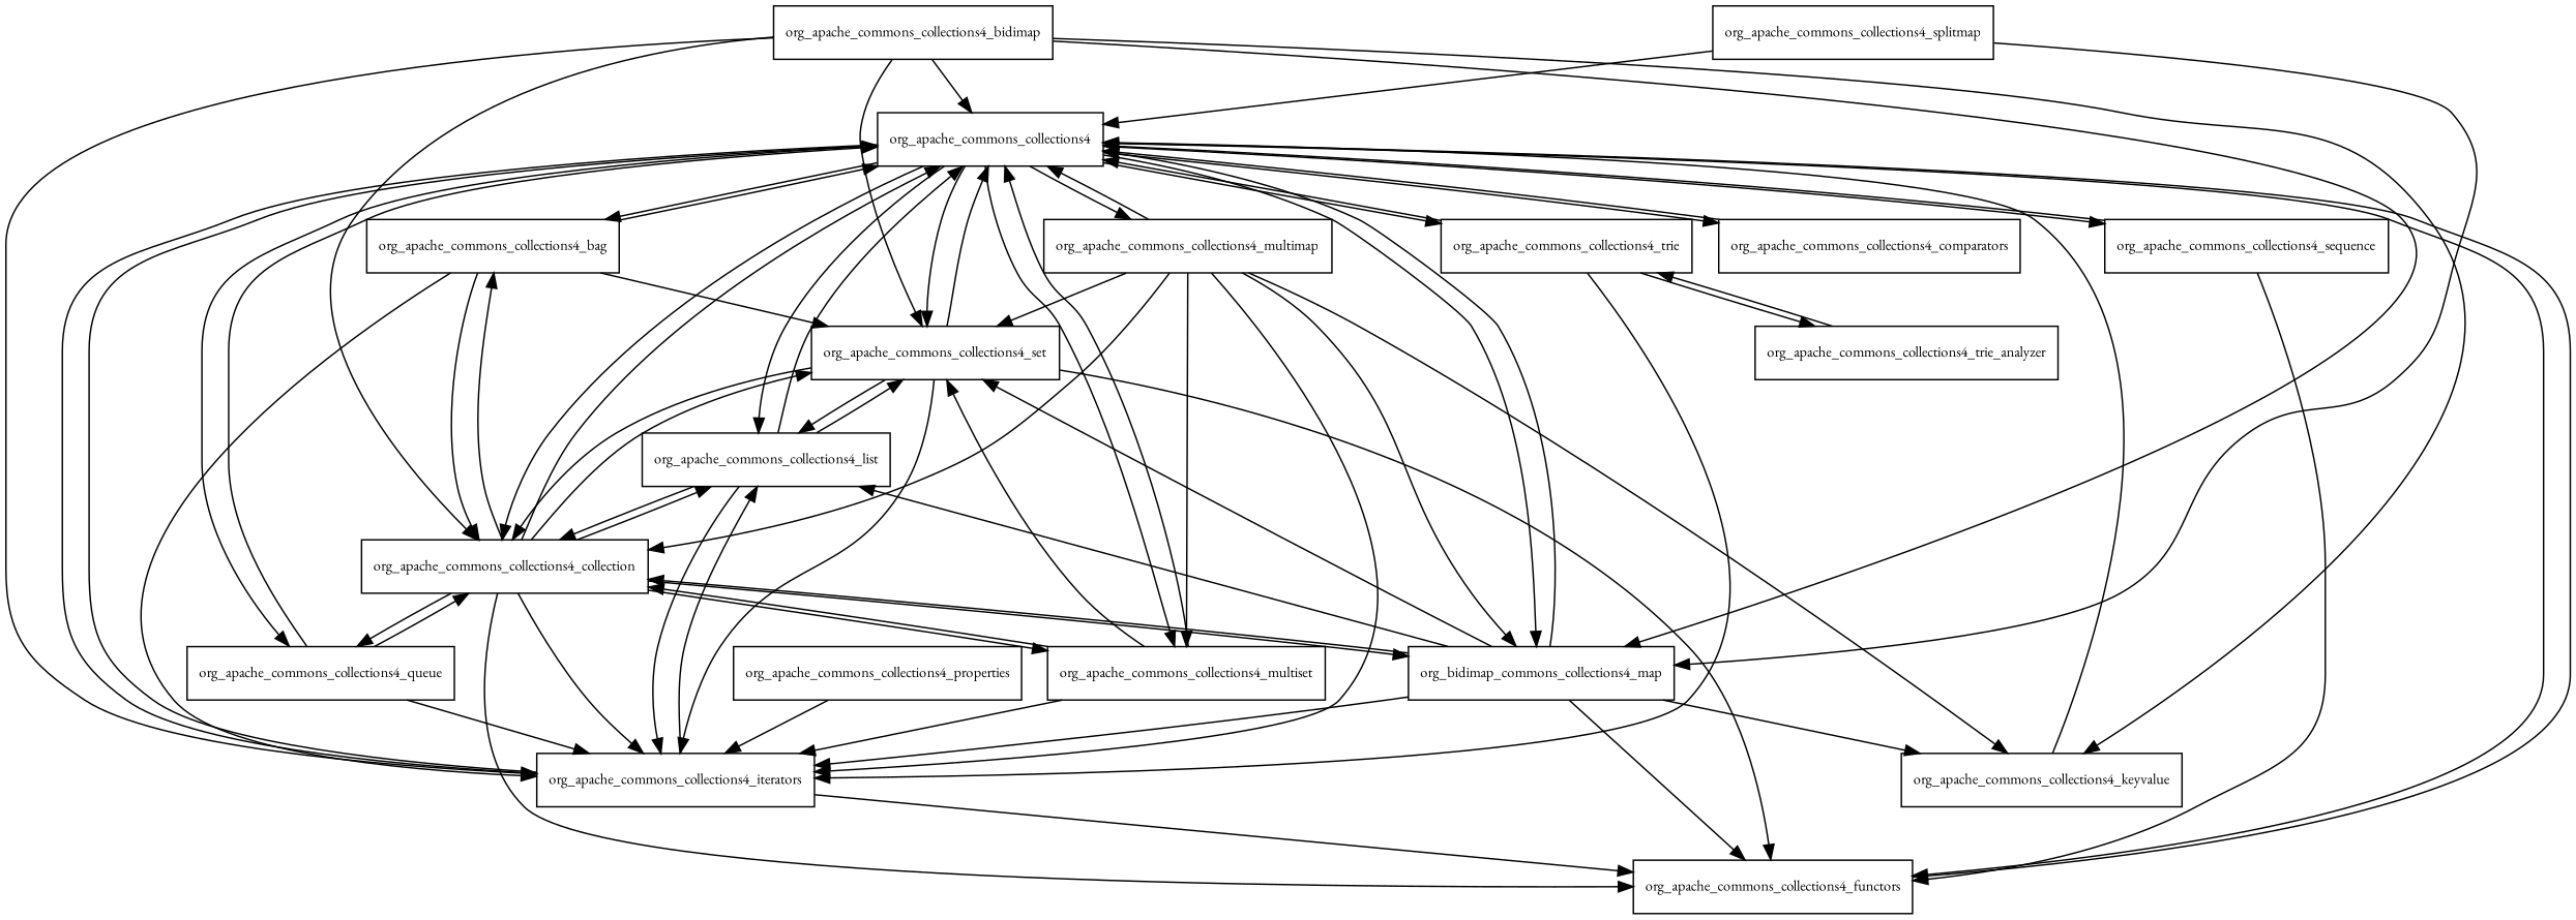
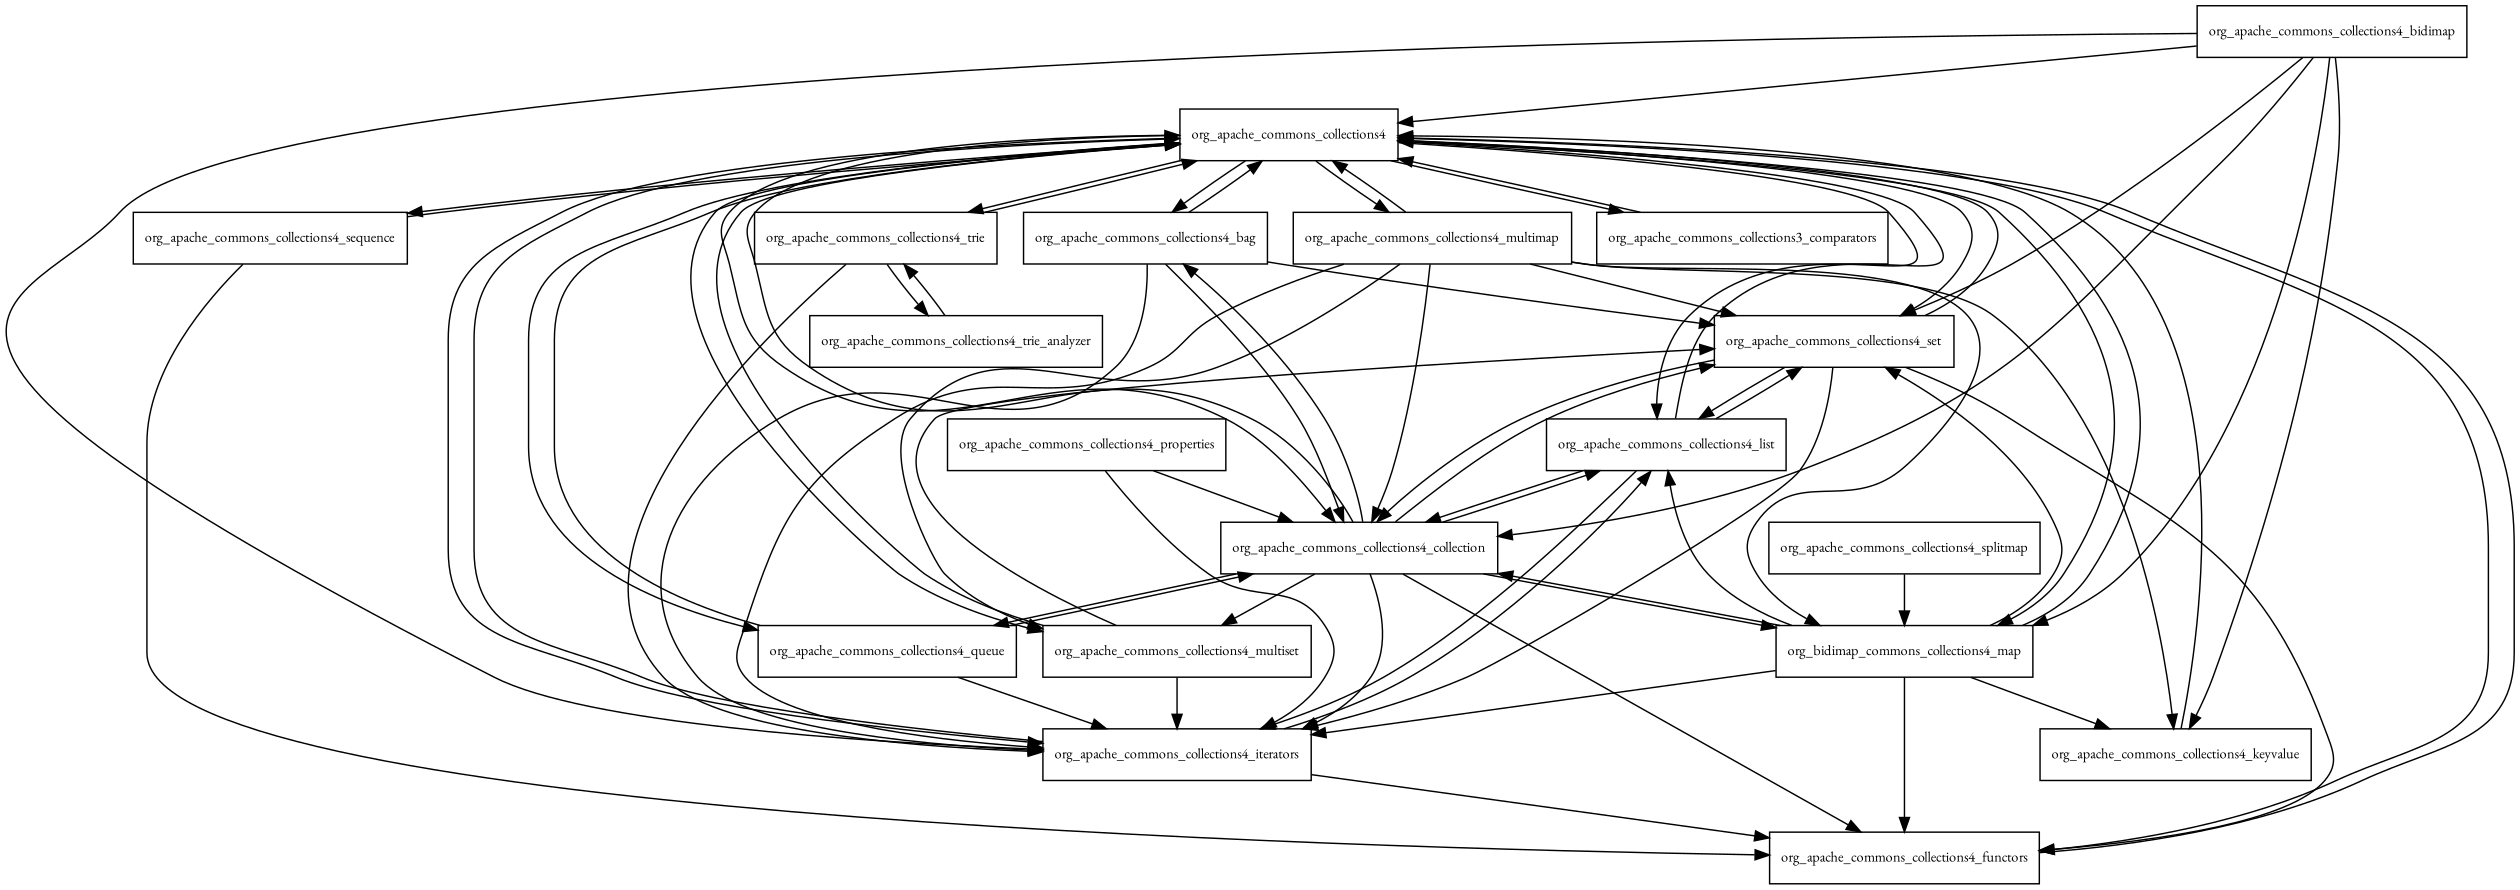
  digraph {
    fontname="EB Garamond"
    node [fontname="EB Garamond" fontsize=10.0 shape=box]
    edge [fontname="EB Garamond"]
    org_apache_commons_collections4
    org_apache_commons_collections4_bag
    org_apache_commons_collections4_collection
-   org_apache_commons_collections4_comparators
+   org_apache_commons_collections4_comparators [label=org_apache_commons_collections3_comparators]
    org_apache_commons_collections4_functors
    org_apache_commons_collections4_iterators
    org_apache_commons_collections4_list
    n8 [label=org_bidimap_commons_collections4_map]
    org_apache_commons_collections4_multimap
    org_apache_commons_collections4_multiset
    org_apache_commons_collections4_queue
    org_apache_commons_collections4_sequence
    org_apache_commons_collections4_set
    org_apache_commons_collections4_trie
    org_apache_commons_collections4_keyvalue
    org_apache_commons_collections4_trie_analyzer
    org_apache_commons_collections4_bidimap
    org_apache_commons_collections4_properties
    org_apache_commons_collections4_splitmap
    org_apache_commons_collections4 -> org_apache_commons_collections4_bag
    org_apache_commons_collections4 -> org_apache_commons_collections4_collection
    org_apache_commons_collections4 -> org_apache_commons_collections4_comparators
    org_apache_commons_collections4 -> org_apache_commons_collections4_functors
    org_apache_commons_collections4 -> org_apache_commons_collections4_iterators
    org_apache_commons_collections4 -> org_apache_commons_collections4_list
    org_apache_commons_collections4 -> n8
    org_apache_commons_collections4 -> org_apache_commons_collections4_multimap
    org_apache_commons_collections4 -> org_apache_commons_collections4_multiset
    org_apache_commons_collections4 -> org_apache_commons_collections4_queue
    org_apache_commons_collections4 -> org_apache_commons_collections4_sequence
    org_apache_commons_collections4 -> org_apache_commons_collections4_set
    org_apache_commons_collections4 -> org_apache_commons_collections4_trie
    org_apache_commons_collections4_bag -> org_apache_commons_collections4
    org_apache_commons_collections4_bag -> org_apache_commons_collections4_collection
    org_apache_commons_collections4_bag -> org_apache_commons_collections4_iterators
    org_apache_commons_collections4_bag -> org_apache_commons_collections4_set
    org_apache_commons_collections4_collection -> org_apache_commons_collections4
    org_apache_commons_collections4_collection -> org_apache_commons_collections4_bag
    org_apache_commons_collections4_collection -> org_apache_commons_collections4_functors
    org_apache_commons_collections4_collection -> org_apache_commons_collections4_iterators
    org_apache_commons_collections4_collection -> org_apache_commons_collections4_list
    org_apache_commons_collections4_collection -> n8
    org_apache_commons_collections4_collection -> org_apache_commons_collections4_multiset
    org_apache_commons_collections4_collection -> org_apache_commons_collections4_queue
    org_apache_commons_collections4_collection -> org_apache_commons_collections4_set
    org_apache_commons_collections4_comparators -> org_apache_commons_collections4
    org_apache_commons_collections4_functors -> org_apache_commons_collections4
    org_apache_commons_collections4_iterators -> org_apache_commons_collections4
    org_apache_commons_collections4_iterators -> org_apache_commons_collections4_functors
    org_apache_commons_collections4_iterators -> org_apache_commons_collections4_list
    org_apache_commons_collections4_list -> org_apache_commons_collections4
    org_apache_commons_collections4_list -> org_apache_commons_collections4_collection
    org_apache_commons_collections4_list -> org_apache_commons_collections4_iterators
    org_apache_commons_collections4_list -> org_apache_commons_collections4_set
    n8 -> org_apache_commons_collections4
    n8 -> org_apache_commons_collections4_collection
    n8 -> org_apache_commons_collections4_functors
    n8 -> org_apache_commons_collections4_iterators
    n8 -> org_apache_commons_collections4_list
    n8 -> org_apache_commons_collections4_set
    n8 -> org_apache_commons_collections4_keyvalue
    org_apache_commons_collections4_multimap -> org_apache_commons_collections4
    org_apache_commons_collections4_multimap -> org_apache_commons_collections4_collection
    org_apache_commons_collections4_multimap -> org_apache_commons_collections4_iterators
    org_apache_commons_collections4_multimap -> n8
    org_apache_commons_collections4_multimap -> org_apache_commons_collections4_multiset
    org_apache_commons_collections4_multimap -> org_apache_commons_collections4_set
    org_apache_commons_collections4_multimap -> org_apache_commons_collections4_keyvalue
    org_apache_commons_collections4_multiset -> org_apache_commons_collections4
-   org_apache_commons_collections4_multiset -> org_apache_commons_collections4_collection
+   org_apache_commons_collections4_properties -> org_apache_commons_collections4_collection
    org_apache_commons_collections4_multiset -> org_apache_commons_collections4_iterators
    org_apache_commons_collections4_multiset -> org_apache_commons_collections4_set
    org_apache_commons_collections4_queue -> org_apache_commons_collections4
    org_apache_commons_collections4_queue -> org_apache_commons_collections4_collection
    org_apache_commons_collections4_queue -> org_apache_commons_collections4_iterators
    org_apache_commons_collections4_sequence -> org_apache_commons_collections4
    org_apache_commons_collections4_sequence -> org_apache_commons_collections4_functors
    org_apache_commons_collections4_set -> org_apache_commons_collections4
    org_apache_commons_collections4_set -> org_apache_commons_collections4_collection
    org_apache_commons_collections4_set -> org_apache_commons_collections4_functors
    org_apache_commons_collections4_set -> org_apache_commons_collections4_iterators
    org_apache_commons_collections4_set -> org_apache_commons_collections4_list
    org_apache_commons_collections4_trie -> org_apache_commons_collections4
    org_apache_commons_collections4_trie -> org_apache_commons_collections4_iterators
    org_apache_commons_collections4_trie -> org_apache_commons_collections4_trie_analyzer
    org_apache_commons_collections4_keyvalue -> org_apache_commons_collections4
    org_apache_commons_collections4_trie_analyzer -> org_apache_commons_collections4_trie
    org_apache_commons_collections4_bidimap -> org_apache_commons_collections4
    org_apache_commons_collections4_bidimap -> org_apache_commons_collections4_collection
    org_apache_commons_collections4_bidimap -> org_apache_commons_collections4_iterators
    org_apache_commons_collections4_bidimap -> n8
    org_apache_commons_collections4_bidimap -> org_apache_commons_collections4_set
    org_apache_commons_collections4_bidimap -> org_apache_commons_collections4_keyvalue
    org_apache_commons_collections4_properties -> org_apache_commons_collections4_iterators
-   org_apache_commons_collections4_splitmap -> org_apache_commons_collections4
    org_apache_commons_collections4_splitmap -> n8
  }
